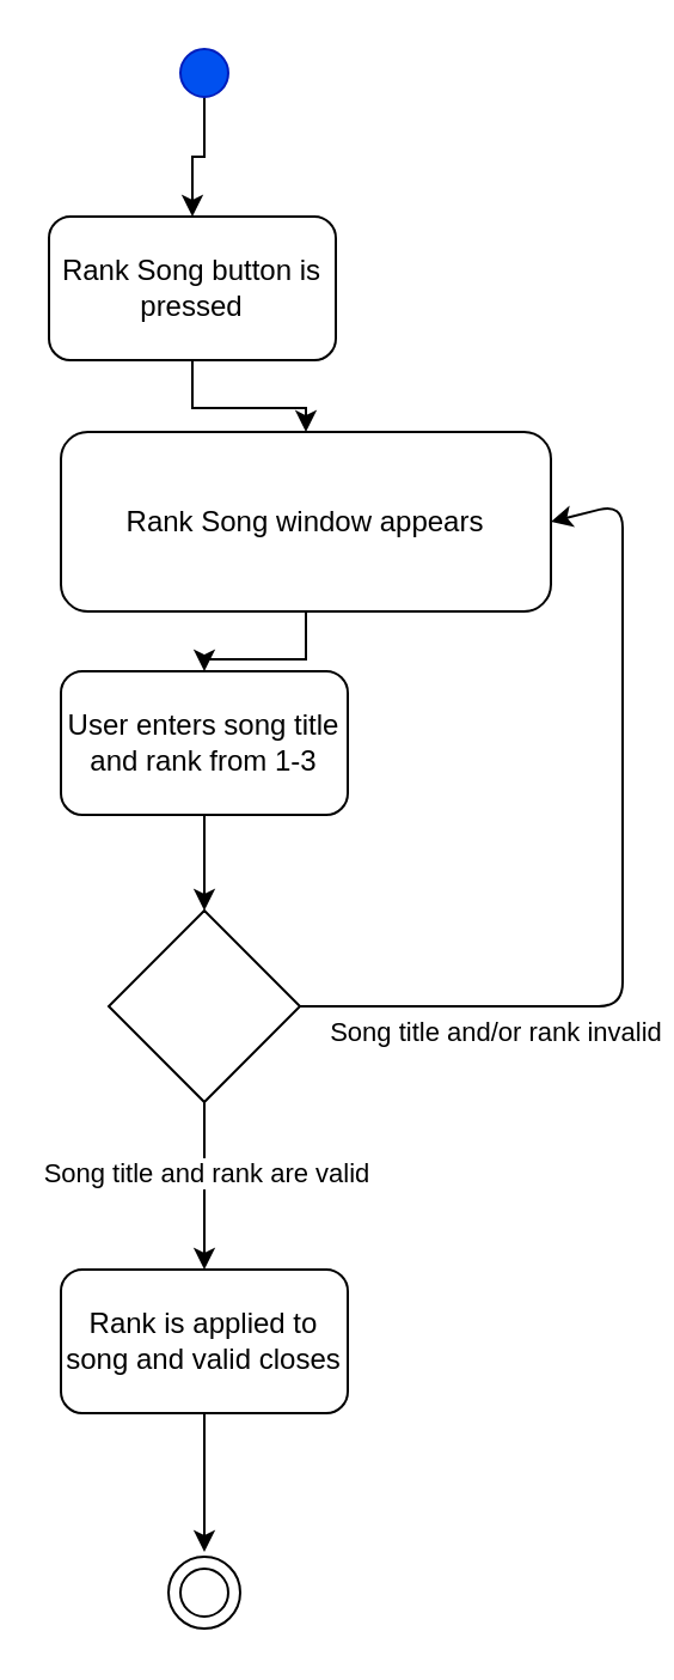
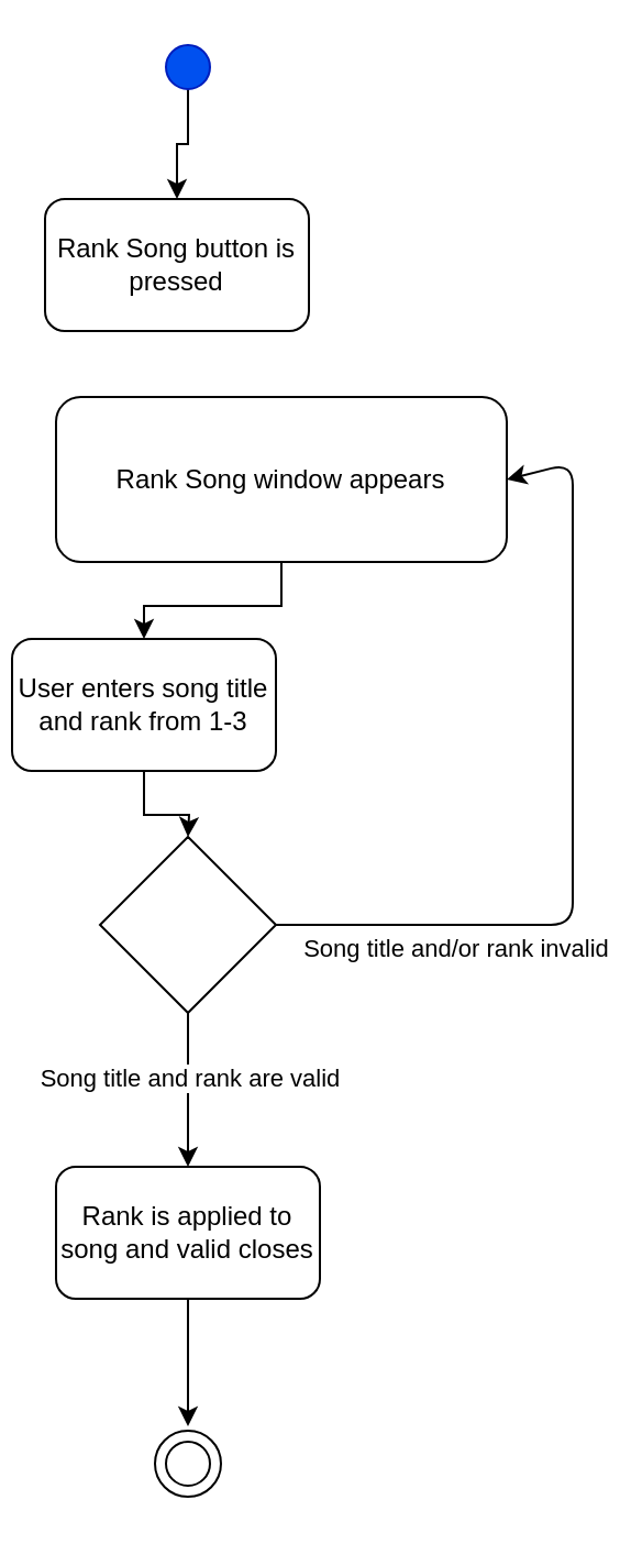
  <mxCell id="0" />
  <mxCell id="1" parent="0" />
  <mxCell id="2" value="" style="ellipse;whiteSpace=wrap;html=1;aspect=fixed;" vertex="1" parent="1"><mxGeometry x="70" y="650" width="30" height="30" as="geometry" /></mxCell>
- <mxCell id="3" value="" style="edgeStyle=orthogonalEdgeStyle;rounded=0;orthogonalLoop=1;jettySize=auto;html=1;" edge="1" parent="1" source="4" target="6"><mxGeometry relative="1" as="geometry" /></mxCell>
  <mxCell id="4" value="Rank Song button is pressed" style="rounded=1;whiteSpace=wrap;html=1;" vertex="1" parent="1"><mxGeometry x="20" y="90" width="120" height="60" as="geometry" /></mxCell>
  <mxCell id="5" value="" style="edgeStyle=orthogonalEdgeStyle;rounded=0;orthogonalLoop=1;jettySize=auto;html=1;" edge="1" parent="1" source="6" target="8"><mxGeometry relative="1" as="geometry" /></mxCell>
  <mxCell id="6" value="Rank Song window appears" style="whiteSpace=wrap;html=1;rounded=1;" vertex="1" parent="1"><mxGeometry x="25" y="180" width="205" height="75" as="geometry" /></mxCell>
  <mxCell id="7" value="" style="edgeStyle=orthogonalEdgeStyle;rounded=0;orthogonalLoop=1;jettySize=auto;html=1;" edge="1" parent="1" source="8"><mxGeometry relative="1" as="geometry"><mxPoint x="85" y="380" as="targetPoint" /></mxGeometry></mxCell>
- <mxCell id="8" value="User enters song title and rank from 1-3" style="whiteSpace=wrap;html=1;rounded=1;" vertex="1" parent="1"><mxGeometry x="25" y="280" width="120" height="60" as="geometry" /></mxCell>
+ <mxCell id="8" value="User enters song title and rank from 1-3" style="whiteSpace=wrap;html=1;rounded=1;" vertex="1" parent="1"><mxGeometry x="5" y="290" width="120" height="60" as="geometry" /></mxCell>
  <mxCell id="9" value="" style="edgeStyle=orthogonalEdgeStyle;rounded=0;orthogonalLoop=1;jettySize=auto;html=1;entryX=0.5;entryY=0;entryDx=0;entryDy=0;" edge="1" parent="1" source="11" target="12"><mxGeometry relative="1" as="geometry"><mxPoint x="85" y="670" as="targetPoint" /></mxGeometry></mxCell>
  <mxCell id="10" value="Song title and rank are valid" style="edgeLabel;html=1;align=center;verticalAlign=middle;resizable=0;points=[];" vertex="1" connectable="0" parent="9"><mxGeometry x="-0.312" y="-1" relative="1" as="geometry"><mxPoint x="1" y="5.83" as="offset" /></mxGeometry></mxCell>
  <mxCell id="11" value="" style="rhombus;whiteSpace=wrap;html=1;" vertex="1" parent="1"><mxGeometry x="45" y="380" width="80" height="80" as="geometry" /></mxCell>
  <mxCell id="12" value="Rank is applied to song and valid closes" style="rounded=1;whiteSpace=wrap;html=1;" vertex="1" parent="1"><mxGeometry x="25" y="530" width="120" height="60" as="geometry" /></mxCell>
  <mxCell id="13" value="" style="endArrow=classic;html=1;exitX=1;exitY=0.5;exitDx=0;exitDy=0;entryX=1;entryY=0.5;entryDx=0;entryDy=0;" edge="1" parent="1" source="11" target="6"><mxGeometry width="50" height="50" relative="1" as="geometry"><mxPoint x="200" y="560" as="sourcePoint" /><mxPoint x="250" y="510" as="targetPoint" /><Array as="points"><mxPoint x="260" y="420" /><mxPoint x="260" y="210" /></Array></mxGeometry></mxCell>
  <mxCell id="14" value="Song title and/or rank invalid" style="edgeLabel;html=1;align=center;verticalAlign=middle;resizable=0;points=[];" vertex="1" connectable="0" parent="13"><mxGeometry x="-0.701" y="1" relative="1" as="geometry"><mxPoint x="25.83" y="11" as="offset" /></mxGeometry></mxCell>
  <mxCell id="15" value="" style="edgeStyle=orthogonalEdgeStyle;rounded=0;orthogonalLoop=1;jettySize=auto;html=1;" edge="1" parent="1" source="16" target="4"><mxGeometry relative="1" as="geometry" /></mxCell>
  <mxCell id="16" value="" style="ellipse;whiteSpace=wrap;html=1;aspect=fixed;fillColor=#0050ef;strokeColor=#001DBC;fontColor=#ffffff;" vertex="1" parent="1"><mxGeometry x="75" y="20" width="20" height="20" as="geometry" /></mxCell>
  <mxCell id="17" value="" style="ellipse;whiteSpace=wrap;html=1;aspect=fixed;" vertex="1" parent="1"><mxGeometry x="75" y="655" width="20" height="20" as="geometry" /></mxCell>
  <mxCell id="18" value="" style="endArrow=classic;html=1;exitX=0.5;exitY=1;exitDx=0;exitDy=0;" edge="1" parent="1" source="12"><mxGeometry width="50" height="50" relative="1" as="geometry"><mxPoint x="190" y="660" as="sourcePoint" /><mxPoint x="85" y="648" as="targetPoint" /></mxGeometry></mxCell>
